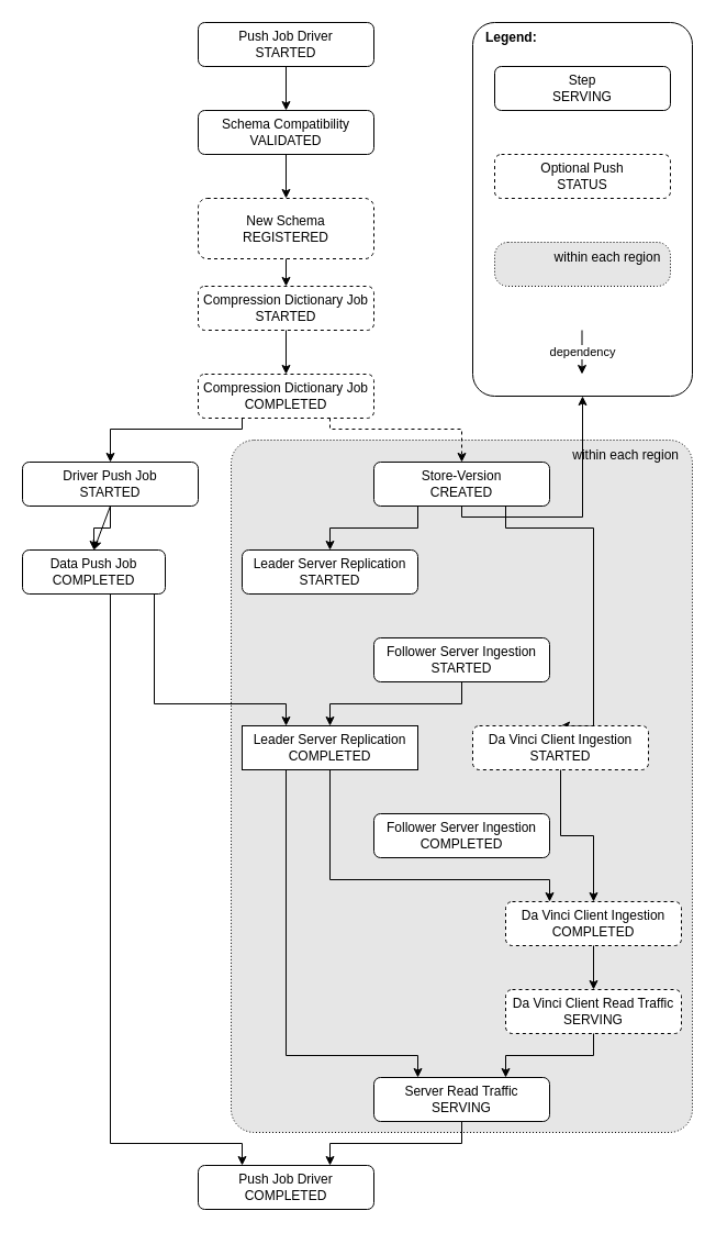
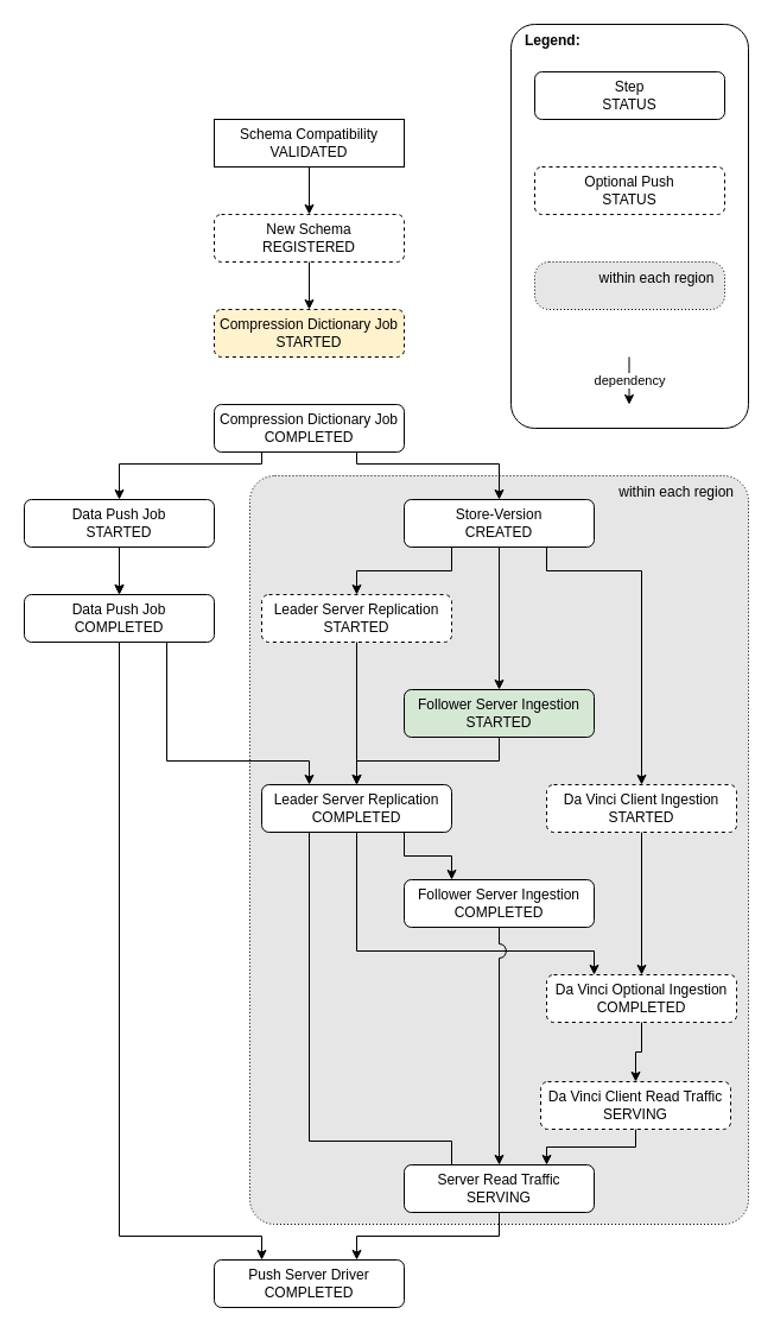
  <mxCell id="0" />
  <mxCell id="1" parent="0" />
  <mxCell id="2" value="within each region&amp;nbsp; &amp;nbsp;" style="rounded=1;whiteSpace=wrap;html=1;dashed=1;dashPattern=1 2;align=right;verticalAlign=top;horizontal=1;fillColor=#E6E6E6;arcSize=5;spacing=2;" vertex="1" parent="1"><mxGeometry x="210" y="400" width="420" height="630" as="geometry" /></mxCell>
- <mxCell id="3" value="Push Job Driver&lt;br&gt;STARTED" style="whiteSpace=wrap;html=1;imageAspect=1;resizeHeight=0;resizable=1;rounded=1;" vertex="1" parent="1"><mxGeometry x="180" y="20" width="160" height="40" as="geometry" /></mxCell>
- <mxCell id="4" value="" style="endArrow=classic;html=1;rounded=0;exitX=0.5;exitY=1;exitDx=0;exitDy=0;entryX=0.5;entryY=0;entryDx=0;entryDy=0;" edge="1" parent="1" source="3" target="7"><mxGeometry width="50" height="50" relative="1" as="geometry"><mxPoint x="70" y="240" as="sourcePoint" /><mxPoint x="140" y="240" as="targetPoint" /></mxGeometry></mxCell>
- <mxCell id="5" value="New Schema&lt;br&gt;REGISTERED" style="whiteSpace=wrap;html=1;dashed=1;rounded=1;" vertex="1" parent="1"><mxGeometry x="180" y="180" width="160" height="55" as="geometry" /></mxCell>
+ <mxCell id="5" value="New Schema&lt;br&gt;REGISTERED" style="whiteSpace=wrap;html=1;dashed=1;rounded=1;" vertex="1" parent="1"><mxGeometry x="180" y="180" width="160" height="40" as="geometry" /></mxCell>
  <mxCell id="6" value="" style="endArrow=classic;html=1;rounded=0;exitX=0.5;exitY=1;exitDx=0;exitDy=0;entryX=0.5;entryY=0;entryDx=0;entryDy=0;" edge="1" parent="1" source="7" target="5"><mxGeometry width="50" height="50" relative="1" as="geometry"><mxPoint x="310" y="300" as="sourcePoint" /><mxPoint x="310" y="470" as="targetPoint" /></mxGeometry></mxCell>
- <mxCell id="7" value="Schema Compatibility&lt;br&gt;VALIDATED" style="whiteSpace=wrap;html=1;rounded=1;" vertex="1" parent="1"><mxGeometry x="180" y="100" width="160" height="40" as="geometry" /></mxCell>
+ <mxCell id="7" value="Schema Compatibility&lt;br&gt;VALIDATED" style="whiteSpace=wrap;html=1;rounded=0;" vertex="1" parent="1"><mxGeometry x="180" y="100" width="160" height="40" as="geometry" /></mxCell>
  <mxCell id="8" value="" style="endArrow=classic;html=1;rounded=0;exitX=0.5;exitY=1;exitDx=0;exitDy=0;entryX=0.5;entryY=0;entryDx=0;entryDy=0;" edge="1" parent="1" source="5" target="9"><mxGeometry width="50" height="50" relative="1" as="geometry"><mxPoint x="200" y="340" as="sourcePoint" /><mxPoint x="140" y="480" as="targetPoint" /></mxGeometry></mxCell>
- <mxCell id="9" value="Compression Dictionary Job&lt;br&gt;STARTED" style="whiteSpace=wrap;html=1;dashed=1;rounded=1;" vertex="1" parent="1"><mxGeometry x="180" y="260" width="160" height="40" as="geometry" /></mxCell>
- <mxCell id="10" value="" style="endArrow=classic;html=1;rounded=0;exitX=0.5;exitY=1;exitDx=0;exitDy=0;entryX=0.5;entryY=0;entryDx=0;entryDy=0;" edge="1" parent="1" source="9" target="11"><mxGeometry width="50" height="50" relative="1" as="geometry"><mxPoint x="260" y="460" as="sourcePoint" /><mxPoint x="140" y="600" as="targetPoint" /></mxGeometry></mxCell>
- <mxCell id="11" value="Compression Dictionary Job&lt;br&gt;COMPLETED" style="whiteSpace=wrap;html=1;dashed=1;rounded=1;" vertex="1" parent="1"><mxGeometry x="180" y="340" width="160" height="40" as="geometry" /></mxCell>
+ <mxCell id="9" value="Compression Dictionary Job&lt;br&gt;STARTED" style="whiteSpace=wrap;html=1;dashed=1;rounded=1;fillColor=#fff2cc;" vertex="1" parent="1"><mxGeometry x="180" y="260" width="160" height="40" as="geometry" /></mxCell>
+ <mxCell id="11" value="Compression Dictionary Job&lt;br&gt;COMPLETED" style="whiteSpace=wrap;html=1;dashed=0;rounded=1;" vertex="1" parent="1"><mxGeometry x="180" y="340" width="160" height="40" as="geometry" /></mxCell>
  <mxCell id="12" value="" style="endArrow=classic;html=1;rounded=0;exitX=0.25;exitY=1;exitDx=0;exitDy=0;entryX=0.5;entryY=0;entryDx=0;entryDy=0;edgeStyle=orthogonalEdgeStyle;" edge="1" parent="1" source="11" target="14"><mxGeometry width="50" height="50" relative="1" as="geometry"><mxPoint x="260" y="580" as="sourcePoint" /><mxPoint x="140" y="720" as="targetPoint" /><Array as="points"><mxPoint x="220" y="390" /><mxPoint x="100" y="390" /></Array></mxGeometry></mxCell>
  <mxCell id="13" value="" style="edgeStyle=orthogonalEdgeStyle;rounded=0;orthogonalLoop=1;jettySize=auto;html=1;" edge="1" parent="1" source="14" target="16"><mxGeometry relative="1" as="geometry" /></mxCell>
- <mxCell id="14" value="Driver Push Job&lt;br&gt;STARTED" style="whiteSpace=wrap;html=1;rounded=1;" vertex="1" parent="1"><mxGeometry x="20" y="420" width="160" height="40" as="geometry" /></mxCell>
+ <mxCell id="14" value="Data Push Job&lt;br&gt;STARTED" style="whiteSpace=wrap;html=1;rounded=1;" vertex="1" parent="1"><mxGeometry x="20" y="420" width="160" height="40" as="geometry" /></mxCell>
  <mxCell id="15" value="" style="endArrow=classic;html=1;rounded=0;entryX=0.5;entryY=0;entryDx=0;entryDy=0;exitX=0.5;exitY=1;exitDx=0;exitDy=0;" edge="1" parent="1" source="14" target="16"><mxGeometry width="50" height="50" relative="1" as="geometry"><mxPoint x="100" y="700" as="sourcePoint" /><mxPoint x="-20" y="840" as="targetPoint" /></mxGeometry></mxCell>
- <mxCell id="16" value="Data Push Job&lt;br style=&quot;border-color: var(--border-color);&quot;&gt;COMPLETED" style="whiteSpace=wrap;html=1;rounded=1;" vertex="1" parent="1"><mxGeometry x="20" y="500" width="130" height="40" as="geometry" /></mxCell>
+ <mxCell id="16" value="Data Push Job&lt;br style=&quot;border-color: var(--border-color);&quot;&gt;COMPLETED" style="whiteSpace=wrap;html=1;rounded=1;" vertex="1" parent="1"><mxGeometry x="20" y="500" width="160" height="40" as="geometry" /></mxCell>
  <mxCell id="17" value="Store-Version&lt;br&gt;CREATED" style="whiteSpace=wrap;html=1;rounded=1;" vertex="1" parent="1"><mxGeometry x="340" y="420" width="160" height="40" as="geometry" /></mxCell>
- <mxCell id="18" value="" style="endArrow=classic;html=1;rounded=0;exitX=0.75;exitY=1;exitDx=0;exitDy=0;edgeStyle=orthogonalEdgeStyle;dashed=1;" edge="1" parent="1" source="11" target="17"><mxGeometry width="50" height="50" relative="1" as="geometry"><mxPoint x="270" y="590" as="sourcePoint" /><mxPoint x="110" y="630" as="targetPoint" /><Array as="points"><mxPoint x="300" y="390" /><mxPoint x="420" y="390" /></Array></mxGeometry></mxCell>
+ <mxCell id="18" value="" style="endArrow=classic;html=1;rounded=0;exitX=0.75;exitY=1;exitDx=0;exitDy=0;edgeStyle=orthogonalEdgeStyle;" edge="1" parent="1" source="11" target="17"><mxGeometry width="50" height="50" relative="1" as="geometry"><mxPoint x="270" y="590" as="sourcePoint" /><mxPoint x="110" y="630" as="targetPoint" /><Array as="points"><mxPoint x="300" y="390" /><mxPoint x="420" y="390" /></Array></mxGeometry></mxCell>
  <mxCell id="19" value="" style="endArrow=classic;html=1;rounded=0;entryX=0.5;entryY=0;entryDx=0;entryDy=0;exitX=0.25;exitY=1;exitDx=0;exitDy=0;edgeStyle=orthogonalEdgeStyle;" edge="1" parent="1" source="17" target="36"><mxGeometry width="50" height="50" relative="1" as="geometry"><mxPoint x="420" y="700" as="sourcePoint" /><mxPoint x="300" y="840" as="targetPoint" /><Array as="points"><mxPoint x="380" y="480" /><mxPoint x="300" y="480" /></Array></mxGeometry></mxCell>
- <mxCell id="20" value="Leader Server Replication&lt;br style=&quot;border-color: var(--border-color);&quot;&gt;COMPLETED" style="whiteSpace=wrap;html=1;rounded=0;" vertex="1" parent="1"><mxGeometry x="220" y="660" width="160" height="40" as="geometry" /></mxCell>
+ <mxCell id="20" value="Leader Server Replication&lt;br style=&quot;border-color: var(--border-color);&quot;&gt;COMPLETED" style="whiteSpace=wrap;html=1;rounded=1;" vertex="1" parent="1"><mxGeometry x="220" y="660" width="160" height="40" as="geometry" /></mxCell>
  <mxCell id="21" value="" style="endArrow=classic;html=1;rounded=0;entryX=0.25;entryY=0;entryDx=0;entryDy=0;exitX=0.75;exitY=1;exitDx=0;exitDy=0;edgeStyle=orthogonalEdgeStyle;" edge="1" parent="1" source="16" target="20"><mxGeometry width="50" height="50" relative="1" as="geometry"><mxPoint x="430" y="710" as="sourcePoint" /><mxPoint x="310" y="870" as="targetPoint" /><Array as="points"><mxPoint x="140" y="640" /><mxPoint x="260" y="640" /></Array></mxGeometry></mxCell>
  <mxCell id="22" value="Follower Server Ingestion&lt;br style=&quot;border-color: var(--border-color);&quot;&gt;COMPLETED" style="whiteSpace=wrap;html=1;rounded=1;" vertex="1" parent="1"><mxGeometry x="340" y="740" width="160" height="40" as="geometry" /></mxCell>
- <mxCell id="23" value="Da Vinci Client Ingestion&lt;br style=&quot;border-color: var(--border-color);&quot;&gt;COMPLETED" style="whiteSpace=wrap;html=1;dashed=1;rounded=1;" vertex="1" parent="1"><mxGeometry x="460" y="820" width="160" height="40" as="geometry" /></mxCell>
- <mxCell id="24" value="" style="endArrow=classic;html=1;rounded=0;exitX=0.5;exitY=1;exitDx=0;exitDy=0;edgeStyle=orthogonalEdgeStyle;" edge="1" parent="1" source="17" target="43"><mxGeometry width="50" height="50" relative="1" as="geometry"><mxPoint x="430" y="710" as="sourcePoint" /><mxPoint x="310" y="870" as="targetPoint" /></mxGeometry></mxCell>
+ <mxCell id="23" value="Da Vinci Optional Ingestion&lt;br style=&quot;border-color: var(--border-color);&quot;&gt;COMPLETED" style="whiteSpace=wrap;html=1;dashed=1;rounded=1;" vertex="1" parent="1"><mxGeometry x="460" y="820" width="160" height="40" as="geometry" /></mxCell>
+ <mxCell id="24" value="" style="endArrow=classic;html=1;rounded=0;exitX=0.5;exitY=1;exitDx=0;exitDy=0;edgeStyle=orthogonalEdgeStyle;entryX=0.5;entryY=0;entryDx=0;entryDy=0;" edge="1" parent="1" source="17" target="38"><mxGeometry width="50" height="50" relative="1" as="geometry"><mxPoint x="430" y="710" as="sourcePoint" /><mxPoint x="310" y="870" as="targetPoint" /></mxGeometry></mxCell>
  <mxCell id="25" value="" style="endArrow=classic;html=1;rounded=0;entryX=0.5;entryY=0;entryDx=0;entryDy=0;exitX=0.75;exitY=1;exitDx=0;exitDy=0;edgeStyle=orthogonalEdgeStyle;" edge="1" parent="1" source="17" target="39"><mxGeometry width="50" height="50" relative="1" as="geometry"><mxPoint x="430" y="710" as="sourcePoint" /><mxPoint x="310" y="870" as="targetPoint" /><Array as="points"><mxPoint x="460" y="480" /><mxPoint x="540" y="480" /></Array></mxGeometry></mxCell>
+ <mxCell id="26" value="" style="endArrow=classic;html=1;rounded=0;entryX=0.25;entryY=0;entryDx=0;entryDy=0;exitX=0.75;exitY=1;exitDx=0;exitDy=0;edgeStyle=orthogonalEdgeStyle;" edge="1" parent="1" source="20" target="22"><mxGeometry width="50" height="50" relative="1" as="geometry"><mxPoint x="390" y="550" as="sourcePoint" /><mxPoint x="350" y="670" as="targetPoint" /></mxGeometry></mxCell>
  <mxCell id="27" value="Server Read Traffic&lt;br&gt;SERVING" style="whiteSpace=wrap;html=1;rounded=1;" vertex="1" parent="1"><mxGeometry x="340" y="980" width="160" height="40" as="geometry" /></mxCell>
  <mxCell id="28" value="" style="endArrow=classic;html=1;rounded=0;entryX=0.25;entryY=0;entryDx=0;entryDy=0;exitX=0.5;exitY=1;exitDx=0;exitDy=0;edgeStyle=orthogonalEdgeStyle;jumpStyle=arc;jumpSize=12;" edge="1" parent="1" source="20" target="23"><mxGeometry width="50" height="50" relative="1" as="geometry"><mxPoint x="390" y="550" as="sourcePoint" /><mxPoint x="350" y="670" as="targetPoint" /><Array as="points"><mxPoint x="300" y="800" /><mxPoint x="500" y="800" /></Array></mxGeometry></mxCell>
- <mxCell id="29" value="Da Vinci Client&amp;nbsp;Read Traffic&lt;br&gt;SERVING" style="whiteSpace=wrap;html=1;dashed=1;rounded=1;" vertex="1" parent="1"><mxGeometry x="460" y="900" width="160" height="40" as="geometry" /></mxCell>
+ <mxCell id="29" value="Da Vinci Client&amp;nbsp;Read Traffic&lt;br&gt;SERVING" style="whiteSpace=wrap;html=1;dashed=1;rounded=1;" vertex="1" parent="1"><mxGeometry x="455" y="910" width="160" height="40" as="geometry" /></mxCell>
  <mxCell id="30" value="" style="endArrow=classic;html=1;rounded=0;entryX=0.5;entryY=0;entryDx=0;entryDy=0;exitX=0.5;exitY=1;exitDx=0;exitDy=0;edgeStyle=orthogonalEdgeStyle;" edge="1" parent="1" source="23" target="29"><mxGeometry width="50" height="50" relative="1" as="geometry"><mxPoint x="470" y="550" as="sourcePoint" /><mxPoint x="550" y="910" as="targetPoint" /><Array as="points" /></mxGeometry></mxCell>
- <mxCell id="32" value="" style="endArrow=classic;html=1;rounded=0;entryX=0.25;entryY=0;entryDx=0;entryDy=0;exitX=0.25;exitY=1;exitDx=0;exitDy=0;edgeStyle=orthogonalEdgeStyle;" edge="1" parent="1" source="20" target="27"><mxGeometry width="50" height="50" relative="1" as="geometry"><mxPoint x="490" y="570" as="sourcePoint" /><mxPoint x="570" y="930" as="targetPoint" /><Array as="points"><mxPoint x="260" y="960" /><mxPoint x="380" y="960" /></Array></mxGeometry></mxCell>
- <mxCell id="33" value="Push Job Driver&lt;br&gt;COMPLETED" style="whiteSpace=wrap;html=1;imageAspect=1;resizeHeight=0;resizable=1;rounded=1;" vertex="1" parent="1"><mxGeometry x="180" y="1060" width="160" height="40" as="geometry" /></mxCell>
+ <mxCell id="31" value="" style="endArrow=classic;html=1;rounded=0;exitX=0.5;exitY=1;exitDx=0;exitDy=0;edgeStyle=orthogonalEdgeStyle;entryX=0.5;entryY=0;entryDx=0;entryDy=0;jumpStyle=arc;jumpSize=12;" edge="1" parent="1" source="22" target="27"><mxGeometry width="50" height="50" relative="1" as="geometry"><mxPoint x="480" y="560" as="sourcePoint" /><mxPoint x="420" y="820" as="targetPoint" /></mxGeometry></mxCell>
+ <mxCell id="32" value="" style="endArrow=none;html=1;rounded=0;entryX=0.25;entryY=0;entryDx=0;entryDy=0;exitX=0.25;exitY=1;exitDx=0;exitDy=0;edgeStyle=orthogonalEdgeStyle;" edge="1" parent="1" source="20" target="27"><mxGeometry width="50" height="50" relative="1" as="geometry"><mxPoint x="490" y="570" as="sourcePoint" /><mxPoint x="570" y="930" as="targetPoint" /><Array as="points"><mxPoint x="260" y="960" /><mxPoint x="380" y="960" /></Array></mxGeometry></mxCell>
+ <mxCell id="33" value="Push Server Driver&lt;br&gt;COMPLETED" style="whiteSpace=wrap;html=1;imageAspect=1;resizeHeight=0;resizable=1;rounded=1;" vertex="1" parent="1"><mxGeometry x="180" y="1060" width="160" height="40" as="geometry" /></mxCell>
  <mxCell id="34" value="" style="endArrow=classic;html=1;rounded=0;exitX=0.5;exitY=1;exitDx=0;exitDy=0;edgeStyle=orthogonalEdgeStyle;entryX=0.75;entryY=0;entryDx=0;entryDy=0;elbow=vertical;jumpStyle=arc;jumpSize=12;" edge="1" parent="1" source="27" target="33"><mxGeometry width="50" height="50" relative="1" as="geometry"><mxPoint x="430" y="550" as="sourcePoint" /><mxPoint x="430" y="750" as="targetPoint" /></mxGeometry></mxCell>
  <mxCell id="35" value="" style="endArrow=classic;html=1;rounded=0;exitX=0.5;exitY=1;exitDx=0;exitDy=0;edgeStyle=orthogonalEdgeStyle;entryX=0.75;entryY=0;entryDx=0;entryDy=0;elbow=vertical;jumpStyle=arc;jumpSize=12;" edge="1" parent="1" source="29" target="27"><mxGeometry width="50" height="50" relative="1" as="geometry"><mxPoint x="430" y="870" as="sourcePoint" /><mxPoint x="230" y="1070" as="targetPoint" /></mxGeometry></mxCell>
- <mxCell id="36" value="Leader Server Replication&lt;br style=&quot;border-color: var(--border-color);&quot;&gt;STARTED" style="whiteSpace=wrap;html=1;rounded=1;" vertex="1" parent="1"><mxGeometry x="220" y="500" width="160" height="40" as="geometry" /></mxCell>
- <mxCell id="38" value="Follower Server Ingestion&lt;br style=&quot;border-color: var(--border-color);&quot;&gt;STARTED" style="whiteSpace=wrap;html=1;rounded=1;" vertex="1" parent="1"><mxGeometry x="340" y="580" width="160" height="40" as="geometry" /></mxCell>
- <mxCell id="39" value="Da Vinci Client Ingestion&lt;br style=&quot;border-color: var(--border-color);&quot;&gt;STARTED" style="whiteSpace=wrap;html=1;dashed=1;rounded=1;" vertex="1" parent="1"><mxGeometry x="430" y="660" width="160" height="40" as="geometry" /></mxCell>
+ <mxCell id="36" value="Leader Server Replication&lt;br style=&quot;border-color: var(--border-color);&quot;&gt;STARTED" style="whiteSpace=wrap;html=1;rounded=1;dashed=1;" vertex="1" parent="1"><mxGeometry x="220" y="500" width="160" height="40" as="geometry" /></mxCell>
+ <mxCell id="37" value="" style="endArrow=classic;html=1;rounded=0;entryX=0.5;entryY=0;entryDx=0;entryDy=0;exitX=0.5;exitY=1;exitDx=0;exitDy=0;edgeStyle=orthogonalEdgeStyle;" edge="1" parent="1" source="36" target="20"><mxGeometry width="50" height="50" relative="1" as="geometry"><mxPoint x="390" y="470" as="sourcePoint" /><mxPoint x="350" y="590" as="targetPoint" /></mxGeometry></mxCell>
+ <mxCell id="38" value="Follower Server Ingestion&lt;br style=&quot;border-color: var(--border-color);&quot;&gt;STARTED" style="whiteSpace=wrap;html=1;rounded=1;fillColor=#d5e8d4;" vertex="1" parent="1"><mxGeometry x="340" y="580" width="160" height="40" as="geometry" /></mxCell>
+ <mxCell id="39" value="Da Vinci Client Ingestion&lt;br style=&quot;border-color: var(--border-color);&quot;&gt;STARTED" style="whiteSpace=wrap;html=1;dashed=1;rounded=1;" vertex="1" parent="1"><mxGeometry x="460" y="660" width="160" height="40" as="geometry" /></mxCell>
  <mxCell id="40" value="" style="endArrow=classic;html=1;rounded=0;exitX=0.5;exitY=1;exitDx=0;exitDy=0;edgeStyle=orthogonalEdgeStyle;" edge="1" parent="1" source="38" target="20"><mxGeometry width="50" height="50" relative="1" as="geometry"><mxPoint x="430" y="470" as="sourcePoint" /><mxPoint x="430" y="510" as="targetPoint" /></mxGeometry></mxCell>
  <mxCell id="41" value="" style="endArrow=classic;html=1;rounded=0;exitX=0.5;exitY=1;exitDx=0;exitDy=0;edgeStyle=orthogonalEdgeStyle;" edge="1" parent="1" source="39" target="23"><mxGeometry width="50" height="50" relative="1" as="geometry"><mxPoint x="440" y="480" as="sourcePoint" /><mxPoint x="440" y="520" as="targetPoint" /></mxGeometry></mxCell>
  <mxCell id="42" value="" style="endArrow=classic;html=1;rounded=0;entryX=0.25;entryY=0;entryDx=0;entryDy=0;exitX=0.5;exitY=1;exitDx=0;exitDy=0;edgeStyle=orthogonalEdgeStyle;" edge="1" parent="1" source="16" target="33"><mxGeometry width="50" height="50" relative="1" as="geometry"><mxPoint x="310" y="630" as="sourcePoint" /><mxPoint x="310" y="670" as="targetPoint" /><Array as="points"><mxPoint x="100" y="1040" /><mxPoint x="220" y="1040" /></Array></mxGeometry></mxCell>
  <mxCell id="43" value="&amp;nbsp; &amp;nbsp;Legend:" style="rounded=1;whiteSpace=wrap;html=1;align=left;verticalAlign=top;horizontal=1;fillColor=none;fontStyle=1;arcSize=10;" vertex="1" parent="1"><mxGeometry x="430" y="20" width="200" height="340" as="geometry" /></mxCell>
- <mxCell id="44" value="Step&lt;br&gt;SERVING" style="whiteSpace=wrap;html=1;imageAspect=1;resizeHeight=0;resizable=1;rounded=1;" vertex="1" parent="1"><mxGeometry x="450" y="60" width="160" height="40" as="geometry" /></mxCell>
+ <mxCell id="44" value="Step&lt;br&gt;STATUS" style="whiteSpace=wrap;html=1;imageAspect=1;resizeHeight=0;resizable=1;rounded=1;" vertex="1" parent="1"><mxGeometry x="450" y="60" width="160" height="40" as="geometry" /></mxCell>
  <mxCell id="45" value="Optional Push&lt;br&gt;STATUS" style="whiteSpace=wrap;html=1;dashed=1;rounded=1;" vertex="1" parent="1"><mxGeometry x="450" y="140" width="160" height="40" as="geometry" /></mxCell>
  <mxCell id="46" value="dependency" style="endArrow=classic;html=1;rounded=0;exitX=0.5;exitY=1;exitDx=0;exitDy=0;entryX=0.5;entryY=0;entryDx=0;entryDy=0;" edge="1" parent="1"><mxGeometry width="50" height="50" relative="1" as="geometry"><mxPoint x="529.5" y="300" as="sourcePoint" /><mxPoint x="529.5" y="340" as="targetPoint" /></mxGeometry></mxCell>
  <mxCell id="47" value="within each region&amp;nbsp;&amp;nbsp;" style="rounded=1;whiteSpace=wrap;html=1;dashed=1;dashPattern=1 2;align=right;verticalAlign=top;horizontal=1;fillColor=#E6E6E6;arcSize=30;spacing=2;" vertex="1" parent="1"><mxGeometry x="450" y="220" width="160" height="40" as="geometry" /></mxCell>
